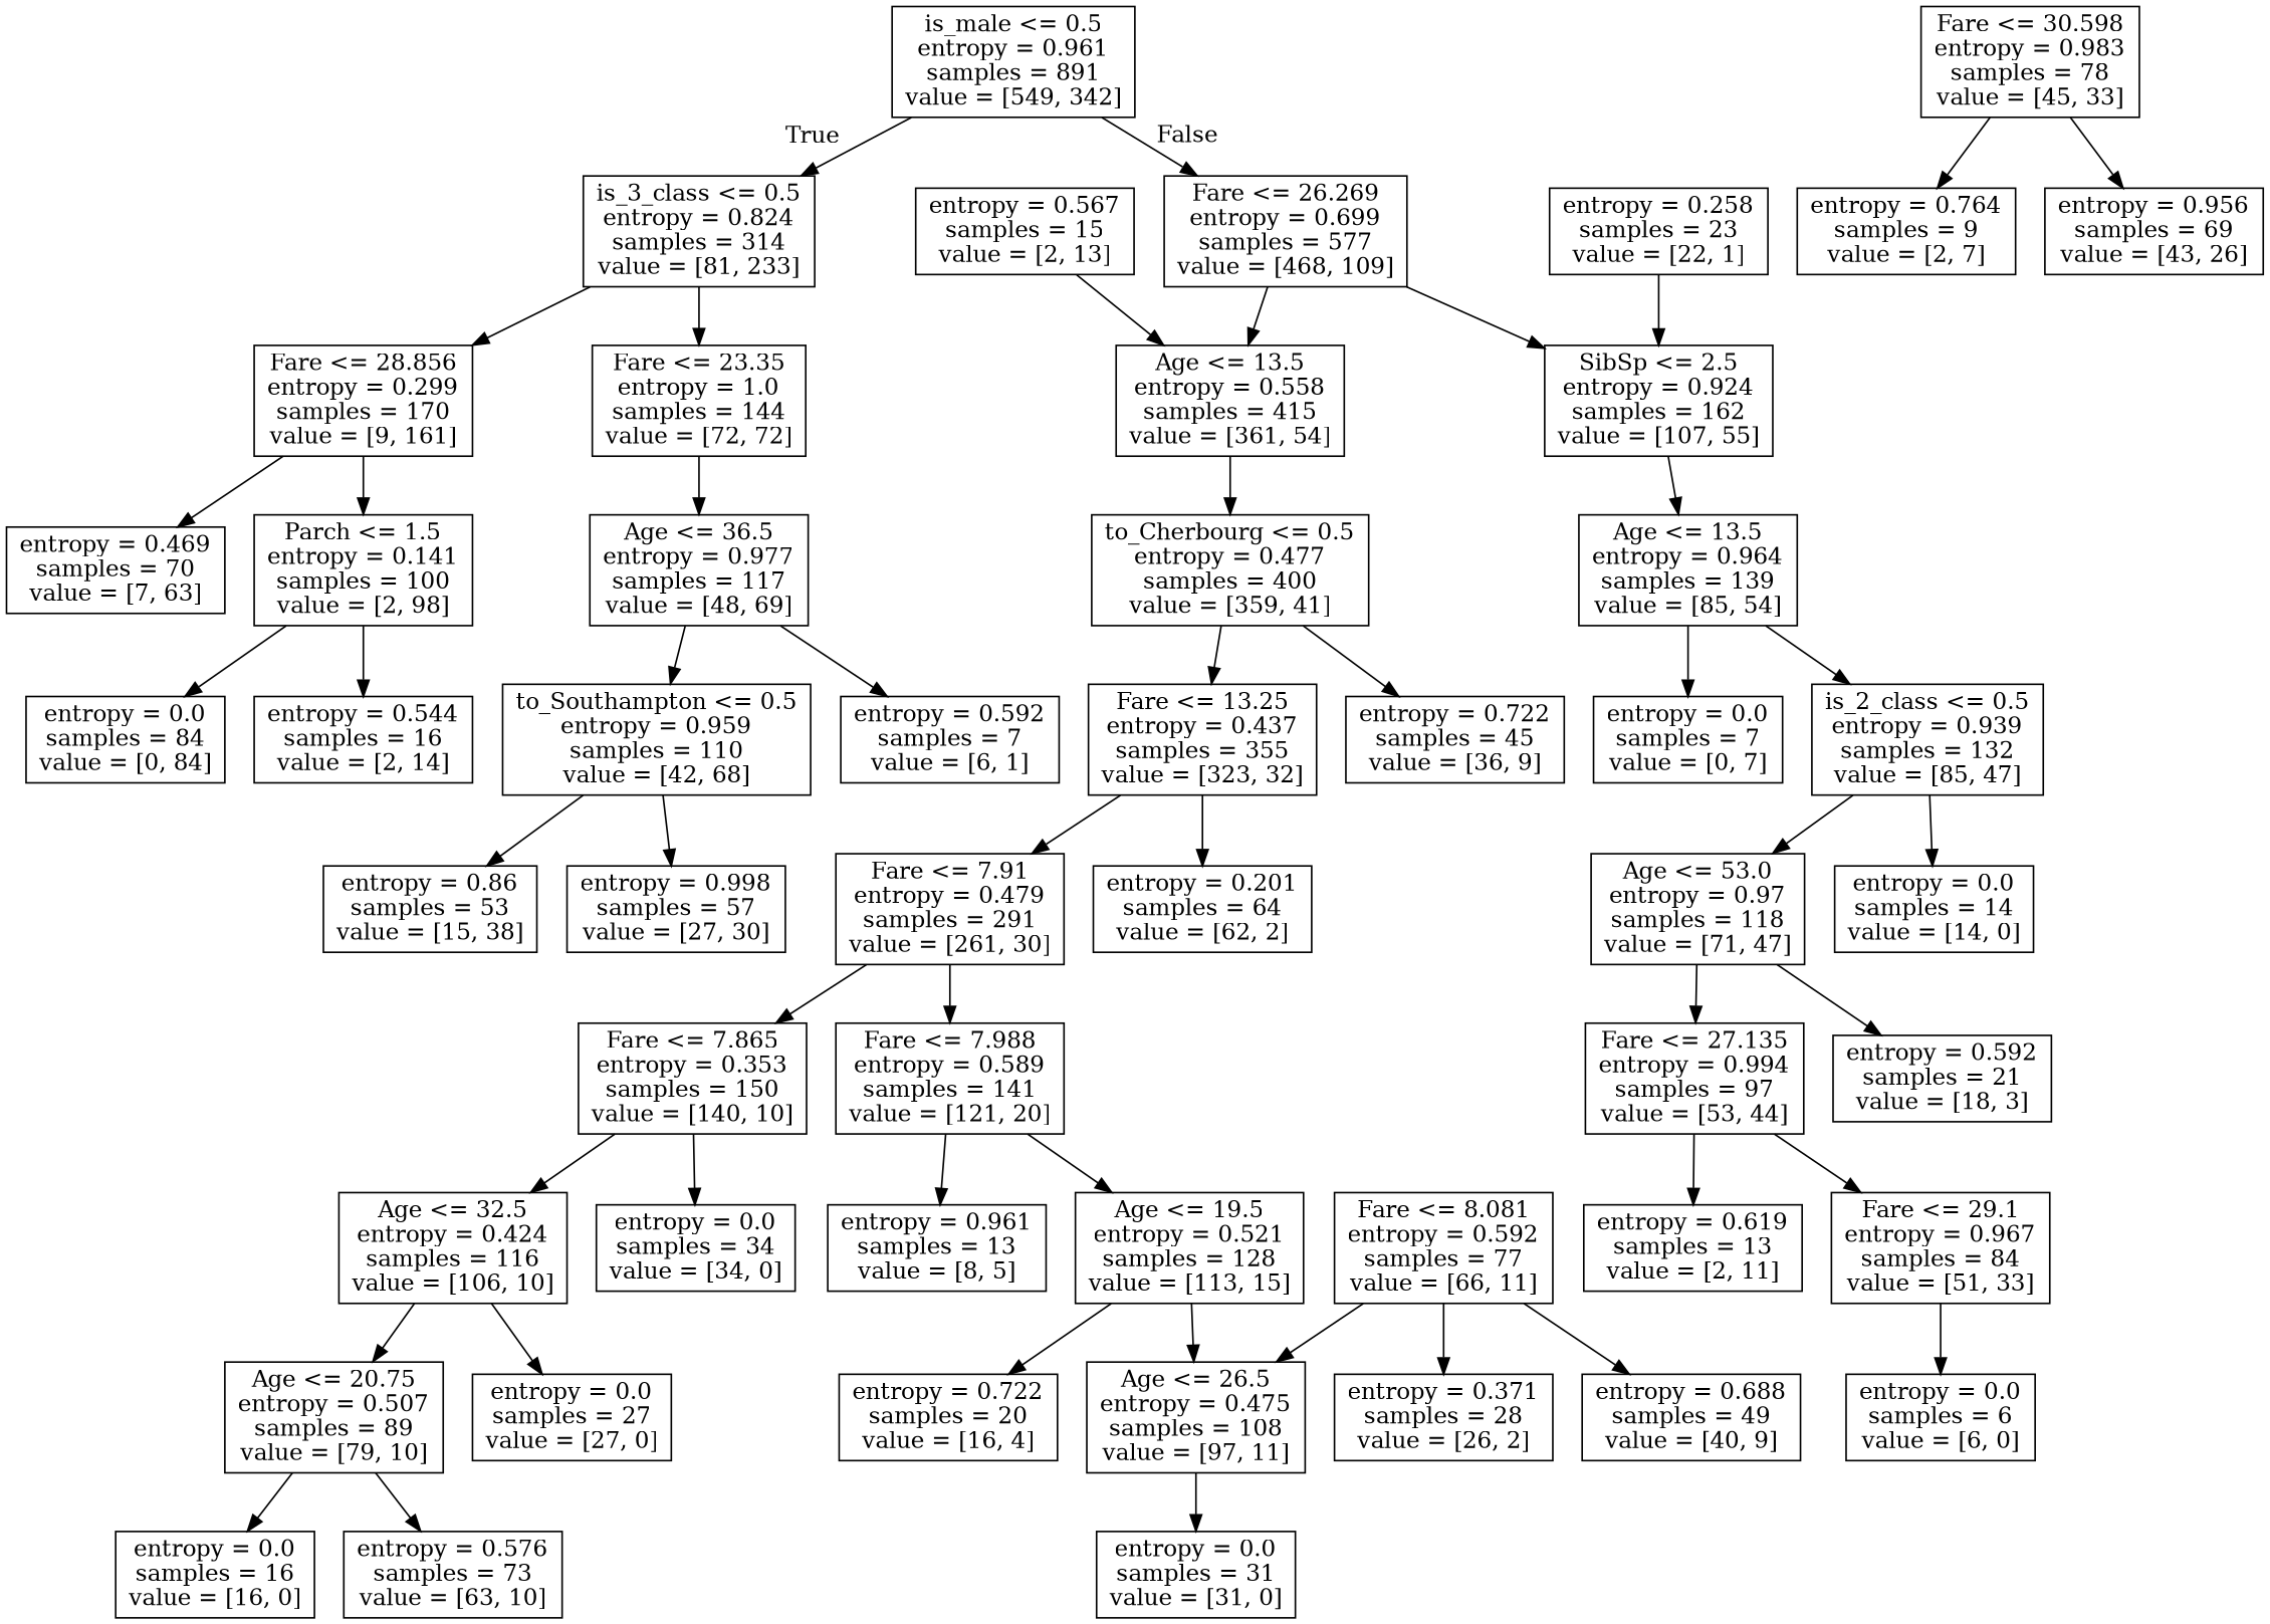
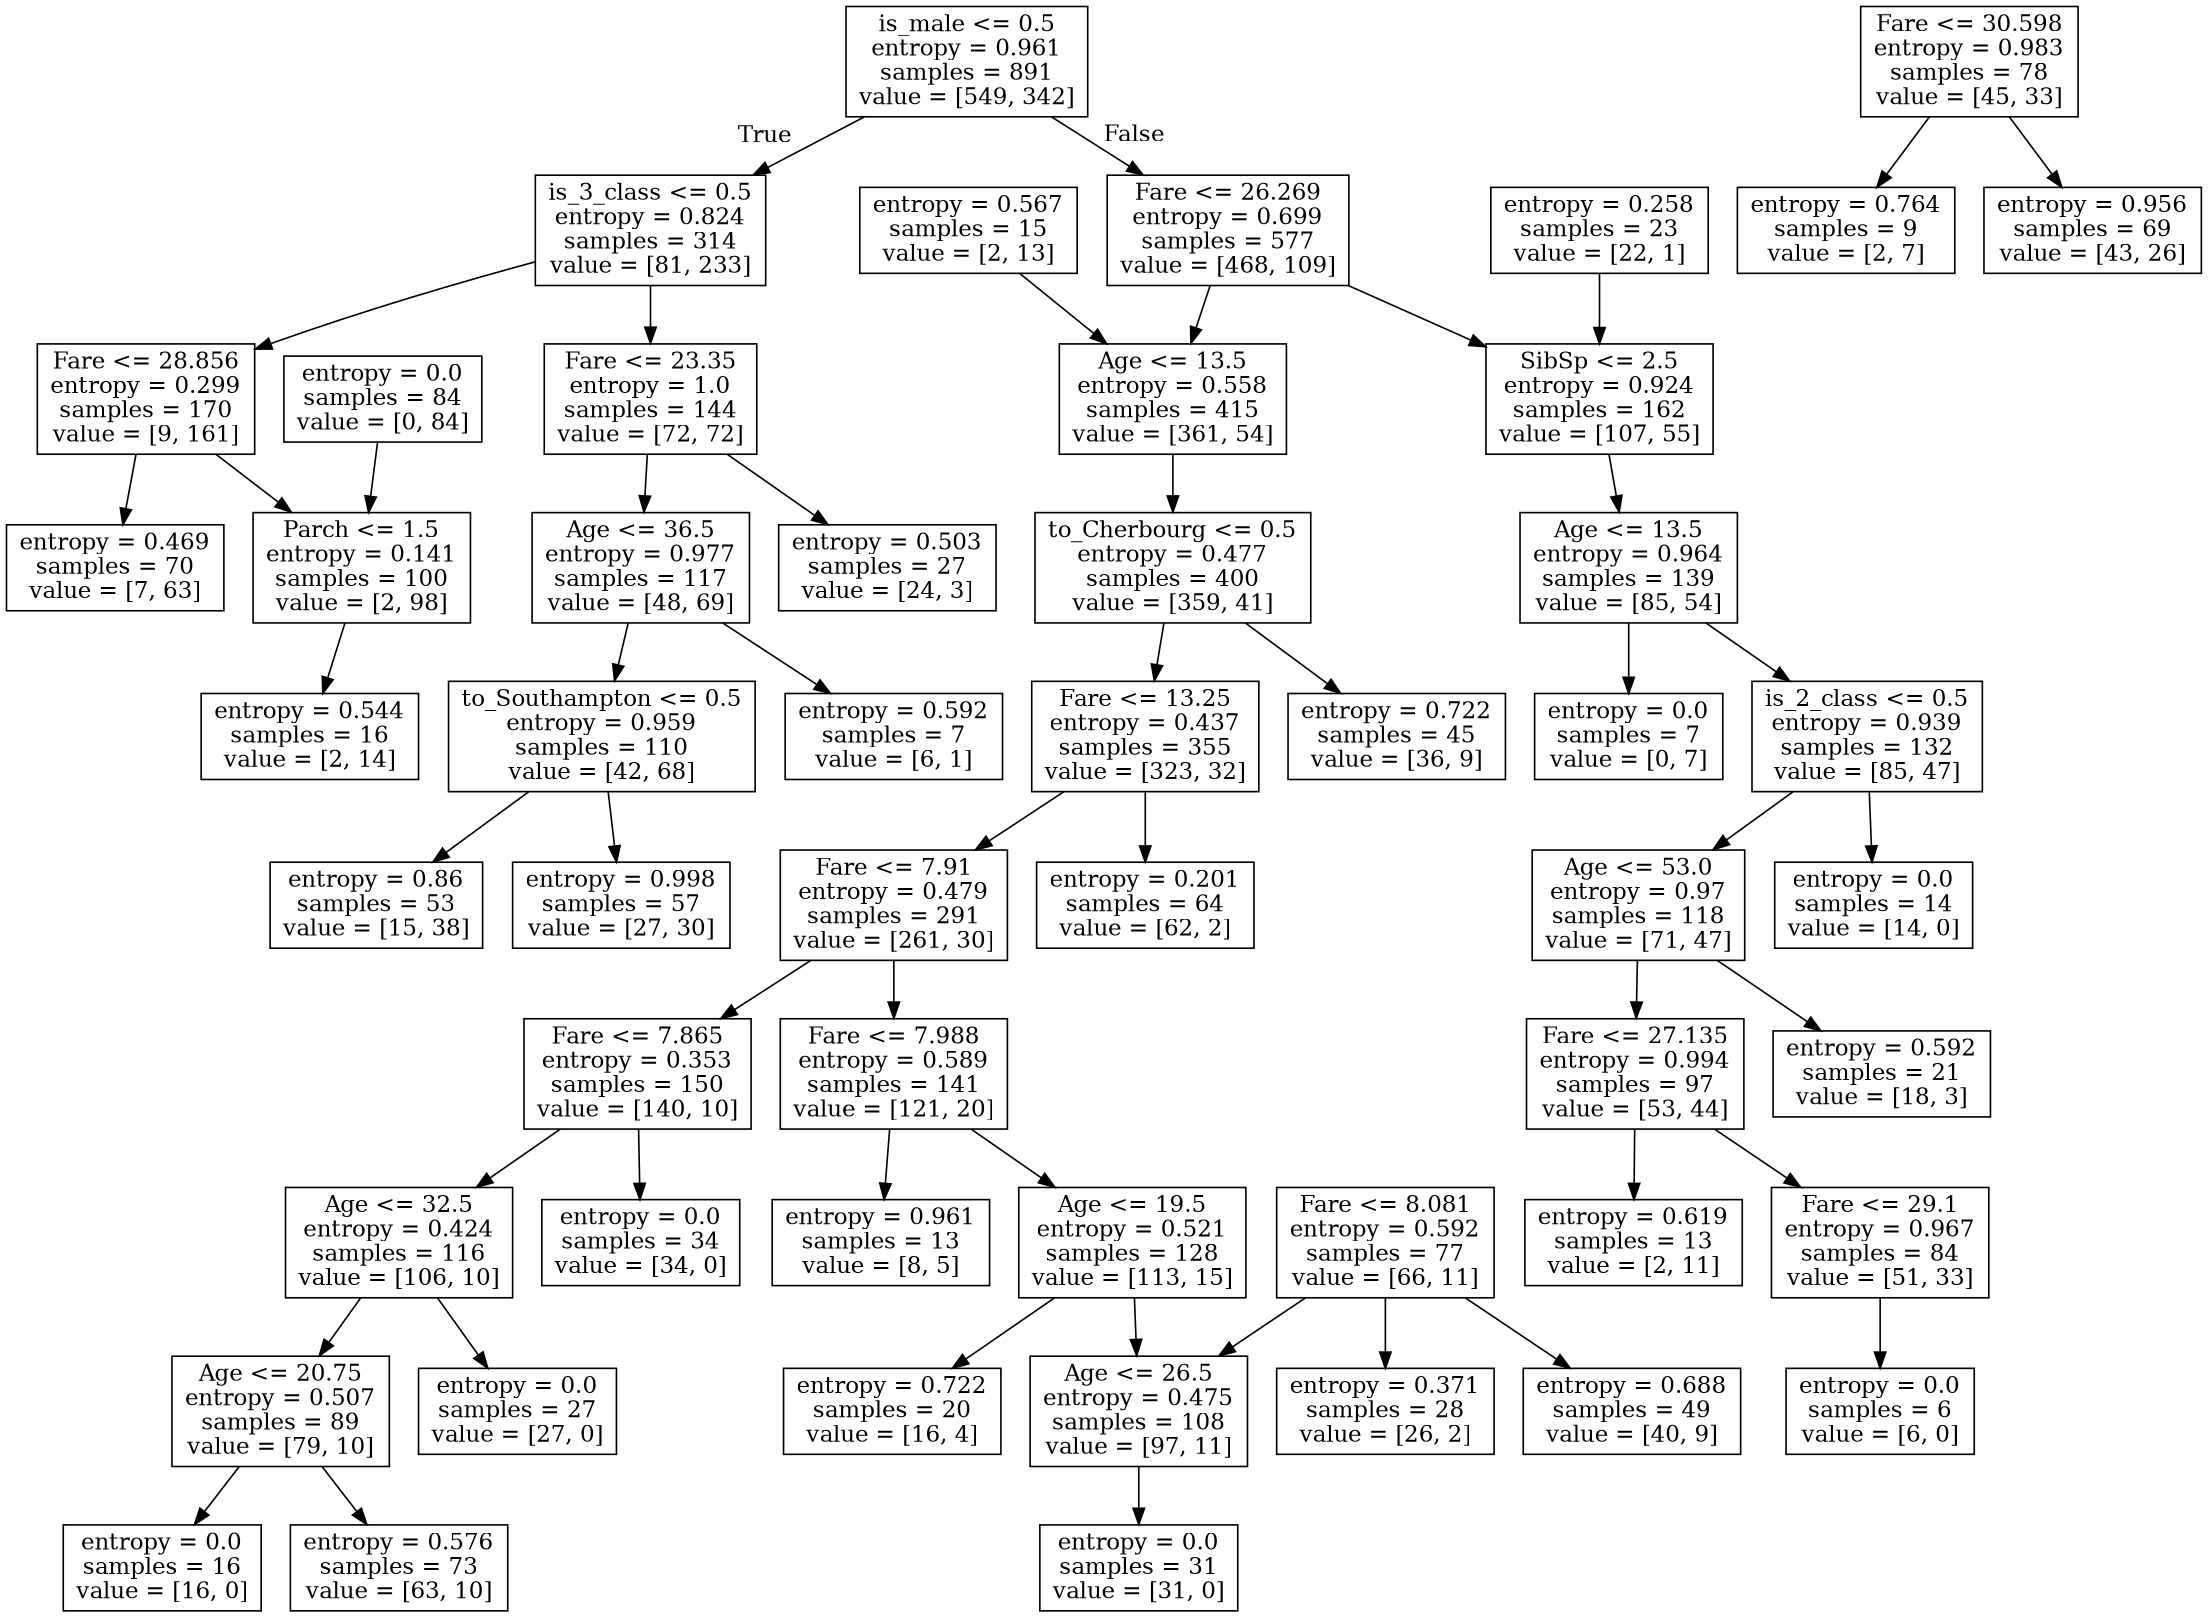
  digraph {
    node [shape=box]
    n1 [label="is_male <= 0.5\nentropy = 0.961\nsamples = 891\nvalue = [549, 342]"]
    n2 [label="is_3_class <= 0.5\nentropy = 0.824\nsamples = 314\nvalue = [81, 233]"]
    n3 [label="Fare <= 26.269\nentropy = 0.699\nsamples = 577\nvalue = [468, 109]"]
    n4 [label="Fare <= 28.856\nentropy = 0.299\nsamples = 170\nvalue = [9, 161]"]
    n5 [label="Fare <= 23.35\nentropy = 1.0\nsamples = 144\nvalue = [72, 72]"]
    n6 [label="Age <= 13.5\nentropy = 0.558\nsamples = 415\nvalue = [361, 54]"]
    n7 [label="SibSp <= 2.5\nentropy = 0.924\nsamples = 162\nvalue = [107, 55]"]
    n8 [label="entropy = 0.469\nsamples = 70\nvalue = [7, 63]"]
    n9 [label="Parch <= 1.5\nentropy = 0.141\nsamples = 100\nvalue = [2, 98]"]
    n10 [label="Age <= 36.5\nentropy = 0.977\nsamples = 117\nvalue = [48, 69]"]
+   n11 [label="entropy = 0.503\nsamples = 27\nvalue = [24, 3]"]
    n12 [label="entropy = 0.0\nsamples = 84\nvalue = [0, 84]"]
    n13 [label="entropy = 0.544\nsamples = 16\nvalue = [2, 14]"]
    n14 [label="to_Southampton <= 0.5\nentropy = 0.959\nsamples = 110\nvalue = [42, 68]"]
    n15 [label="entropy = 0.592\nsamples = 7\nvalue = [6, 1]"]
    n16 [label="entropy = 0.86\nsamples = 53\nvalue = [15, 38]"]
    n17 [label="entropy = 0.998\nsamples = 57\nvalue = [27, 30]"]
    n18 [label="to_Cherbourg <= 0.5\nentropy = 0.477\nsamples = 400\nvalue = [359, 41]"]
    n19 [label="Age <= 13.5\nentropy = 0.964\nsamples = 139\nvalue = [85, 54]"]
    n20 [label="entropy = 0.567\nsamples = 15\nvalue = [2, 13]"]
    n21 [label="Fare <= 13.25\nentropy = 0.437\nsamples = 355\nvalue = [323, 32]"]
    n22 [label="entropy = 0.722\nsamples = 45\nvalue = [36, 9]"]
    n23 [label="Fare <= 7.91\nentropy = 0.479\nsamples = 291\nvalue = [261, 30]"]
    n24 [label="entropy = 0.201\nsamples = 64\nvalue = [62, 2]"]
    n25 [label="Fare <= 7.865\nentropy = 0.353\nsamples = 150\nvalue = [140, 10]"]
    n26 [label="Fare <= 7.988\nentropy = 0.589\nsamples = 141\nvalue = [121, 20]"]
    n27 [label="Age <= 32.5\nentropy = 0.424\nsamples = 116\nvalue = [106, 10]"]
    n28 [label="entropy = 0.0\nsamples = 34\nvalue = [34, 0]"]
    n29 [label="entropy = 0.961\nsamples = 13\nvalue = [8, 5]"]
    n30 [label="Age <= 19.5\nentropy = 0.521\nsamples = 128\nvalue = [113, 15]"]
    n31 [label="Age <= 20.75\nentropy = 0.507\nsamples = 89\nvalue = [79, 10]"]
    n32 [label="entropy = 0.0\nsamples = 27\nvalue = [27, 0]"]
    n33 [label="entropy = 0.0\nsamples = 16\nvalue = [16, 0]"]
    n34 [label="entropy = 0.576\nsamples = 73\nvalue = [63, 10]"]
    n35 [label="entropy = 0.722\nsamples = 20\nvalue = [16, 4]"]
    n36 [label="Age <= 26.5\nentropy = 0.475\nsamples = 108\nvalue = [97, 11]"]
    n37 [label="entropy = 0.0\nsamples = 31\nvalue = [31, 0]"]
    n38 [label="Fare <= 8.081\nentropy = 0.592\nsamples = 77\nvalue = [66, 11]"]
    n39 [label="entropy = 0.371\nsamples = 28\nvalue = [26, 2]"]
    n40 [label="entropy = 0.688\nsamples = 49\nvalue = [40, 9]"]
    n41 [label="entropy = 0.0\nsamples = 7\nvalue = [0, 7]"]
    n42 [label="is_2_class <= 0.5\nentropy = 0.939\nsamples = 132\nvalue = [85, 47]"]
    n43 [label="entropy = 0.258\nsamples = 23\nvalue = [22, 1]"]
    n44 [label="Age <= 53.0\nentropy = 0.97\nsamples = 118\nvalue = [71, 47]"]
    n45 [label="entropy = 0.0\nsamples = 14\nvalue = [14, 0]"]
    n46 [label="Fare <= 27.135\nentropy = 0.994\nsamples = 97\nvalue = [53, 44]"]
    n47 [label="entropy = 0.592\nsamples = 21\nvalue = [18, 3]"]
    n48 [label="entropy = 0.619\nsamples = 13\nvalue = [2, 11]"]
    n49 [label="Fare <= 29.1\nentropy = 0.967\nsamples = 84\nvalue = [51, 33]"]
    n50 [label="entropy = 0.0\nsamples = 6\nvalue = [6, 0]"]
    n51 [label="Fare <= 30.598\nentropy = 0.983\nsamples = 78\nvalue = [45, 33]"]
    n52 [label="entropy = 0.764\nsamples = 9\nvalue = [2, 7]"]
    n53 [label="entropy = 0.956\nsamples = 69\nvalue = [43, 26]"]
    n1 -> n2 [headlabel=True labelangle=45 labeldistance=2.5]
    n1 -> n3 [headlabel=False labelangle=-45 labeldistance=2.5]
    n2 -> n4
    n2 -> n5
    n3 -> n6
    n3 -> n7
    n4 -> n8
    n4 -> n9
    n5 -> n10
+   n5 -> n11
    n6 -> n18
    n7 -> n19
-   n9 -> n12
+   n12 -> n9
    n9 -> n13
    n10 -> n14
    n10 -> n15
    n14 -> n16
    n14 -> n17
    n18 -> n21
    n18 -> n22
    n19 -> n41
    n19 -> n42
    n20 -> n6
    n21 -> n23
    n21 -> n24
    n23 -> n25
    n23 -> n26
    n25 -> n27
    n25 -> n28
    n26 -> n29
    n26 -> n30
    n27 -> n31
    n27 -> n32
    n30 -> n35
    n30 -> n36
    n31 -> n33
    n31 -> n34
    n36 -> n37
    n38 -> n36
    n38 -> n39
    n38 -> n40
    n42 -> n44
    n42 -> n45
    n43 -> n7
    n44 -> n46
    n44 -> n47
    n46 -> n48
    n46 -> n49
    n49 -> n50
    n51 -> n52
    n51 -> n53
  }
